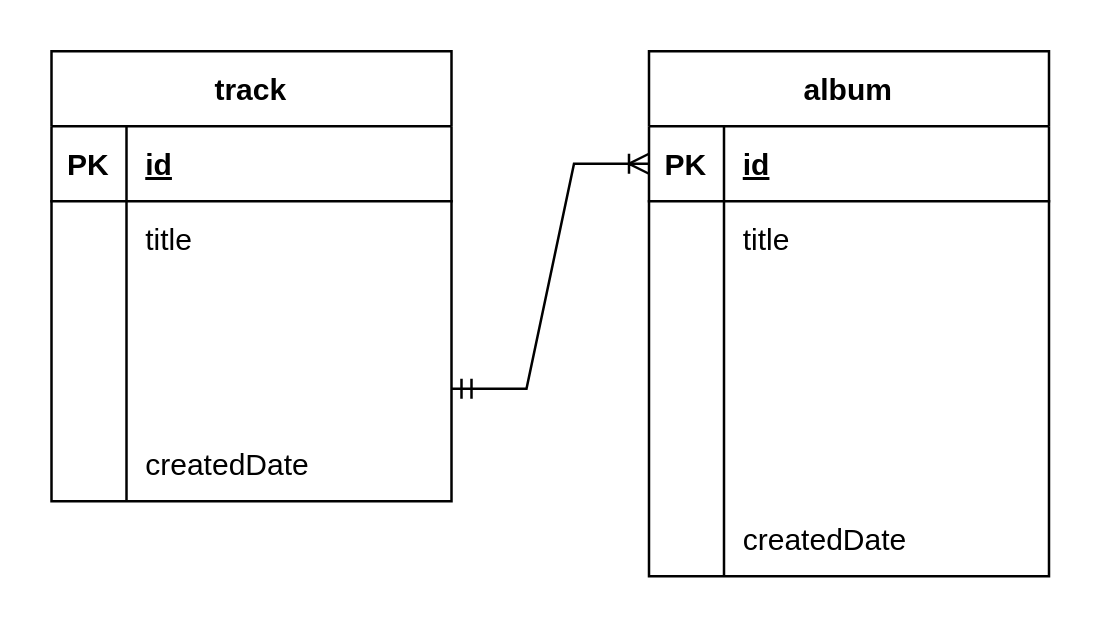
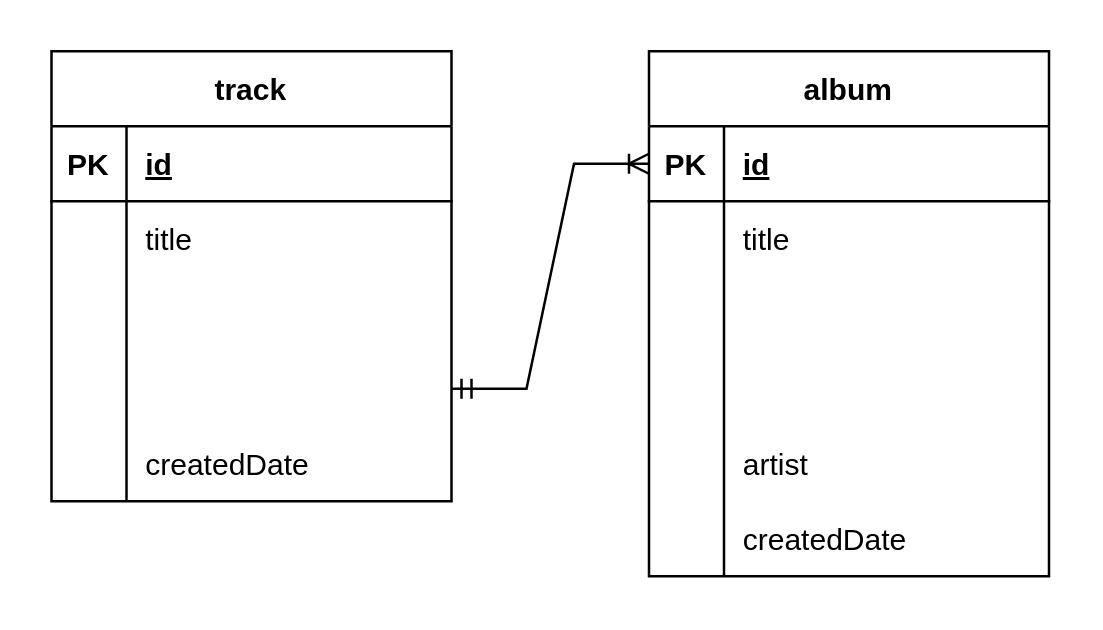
  <mxCell id="0" />
  <mxCell id="1" parent="0" />
  <mxCell id="2" value="album" style="shape=table;startSize=30;container=1;collapsible=1;childLayout=tableLayout;fixedRows=1;rowLines=0;fontStyle=1;align=center;resizeLast=1;" parent="1" vertex="1"><mxGeometry x="259" y="20" width="160" height="210" as="geometry" /></mxCell>
  <mxCell id="3" value="" style="shape=partialRectangle;collapsible=0;dropTarget=0;pointerEvents=0;fillColor=none;points=[[0,0.5],[1,0.5]];portConstraint=eastwest;top=0;left=0;right=0;bottom=1;" parent="2" vertex="1"><mxGeometry y="30" width="160" height="30" as="geometry" /></mxCell>
  <mxCell id="4" value="PK" style="shape=partialRectangle;overflow=hidden;connectable=0;fillColor=none;top=0;left=0;bottom=0;right=0;fontStyle=1;" parent="3" vertex="1"><mxGeometry width="30" height="30" as="geometry"><mxRectangle width="30" height="30" as="alternateBounds" /></mxGeometry></mxCell>
  <mxCell id="5" value="id" style="shape=partialRectangle;overflow=hidden;connectable=0;fillColor=none;top=0;left=0;bottom=0;right=0;align=left;spacingLeft=6;fontStyle=5;" parent="3" vertex="1"><mxGeometry x="30" width="130" height="30" as="geometry"><mxRectangle width="130" height="30" as="alternateBounds" /></mxGeometry></mxCell>
  <mxCell id="6" style="shape=partialRectangle;collapsible=0;dropTarget=0;pointerEvents=0;fillColor=none;points=[[0,0.5],[1,0.5]];portConstraint=eastwest;top=0;left=0;right=0;bottom=0;" parent="2" vertex="1"><mxGeometry y="60" width="160" height="30" as="geometry" /></mxCell>
  <mxCell id="7" style="shape=partialRectangle;overflow=hidden;connectable=0;fillColor=none;top=0;left=0;bottom=0;right=0;" parent="6" vertex="1"><mxGeometry width="30" height="30" as="geometry"><mxRectangle width="30" height="30" as="alternateBounds" /></mxGeometry></mxCell>
  <mxCell id="8" value="title" style="shape=partialRectangle;overflow=hidden;connectable=0;fillColor=none;top=0;left=0;bottom=0;right=0;align=left;spacingLeft=6;" parent="6" vertex="1"><mxGeometry x="30" width="130" height="30" as="geometry"><mxRectangle width="130" height="30" as="alternateBounds" /></mxGeometry></mxCell>
  <mxCell id="9" style="shape=partialRectangle;collapsible=0;dropTarget=0;pointerEvents=0;fillColor=none;points=[[0,0.5],[1,0.5]];portConstraint=eastwest;top=0;left=0;right=0;bottom=0;" parent="2" vertex="1"><mxGeometry y="90" width="160" height="30" as="geometry" /></mxCell>
  <mxCell id="10" style="shape=partialRectangle;overflow=hidden;connectable=0;fillColor=none;top=0;left=0;bottom=0;right=0;" parent="9" vertex="1"><mxGeometry width="30" height="30" as="geometry"><mxRectangle width="30" height="30" as="alternateBounds" /></mxGeometry></mxCell>
  <mxCell id="11" style="shape=partialRectangle;collapsible=0;dropTarget=0;pointerEvents=0;fillColor=none;points=[[0,0.5],[1,0.5]];portConstraint=eastwest;top=0;left=0;right=0;bottom=0;" parent="2" vertex="1"><mxGeometry y="120" width="160" height="30" as="geometry" /></mxCell>
  <mxCell id="12" value="" style="shape=partialRectangle;overflow=hidden;connectable=0;fillColor=none;top=0;left=0;bottom=0;right=0;" parent="11" vertex="1"><mxGeometry width="30" height="30" as="geometry"><mxRectangle width="30" height="30" as="alternateBounds" /></mxGeometry></mxCell>
  <mxCell id="13" value="" style="shape=partialRectangle;collapsible=0;dropTarget=0;pointerEvents=0;fillColor=none;points=[[0,0.5],[1,0.5]];portConstraint=eastwest;top=0;left=0;right=0;bottom=0;" parent="2" vertex="1"><mxGeometry y="150" width="160" height="30" as="geometry" /></mxCell>
  <mxCell id="14" value="" style="shape=partialRectangle;overflow=hidden;connectable=0;fillColor=none;top=0;left=0;bottom=0;right=0;" parent="13" vertex="1"><mxGeometry width="30" height="30" as="geometry"><mxRectangle width="30" height="30" as="alternateBounds" /></mxGeometry></mxCell>
+ <mxCell id="15" value="artist" style="shape=partialRectangle;overflow=hidden;connectable=0;fillColor=none;top=0;left=0;bottom=0;right=0;align=left;spacingLeft=6;" parent="13" vertex="1"><mxGeometry x="30" width="130" height="30" as="geometry"><mxRectangle width="130" height="30" as="alternateBounds" /></mxGeometry></mxCell>
  <mxCell id="16" value="" style="shape=partialRectangle;collapsible=0;dropTarget=0;pointerEvents=0;fillColor=none;points=[[0,0.5],[1,0.5]];portConstraint=eastwest;top=0;left=0;right=0;bottom=0;" parent="2" vertex="1"><mxGeometry y="180" width="160" height="30" as="geometry" /></mxCell>
  <mxCell id="17" value="" style="shape=partialRectangle;overflow=hidden;connectable=0;fillColor=none;top=0;left=0;bottom=0;right=0;" parent="16" vertex="1"><mxGeometry width="30" height="30" as="geometry"><mxRectangle width="30" height="30" as="alternateBounds" /></mxGeometry></mxCell>
  <mxCell id="18" value="createdDate" style="shape=partialRectangle;overflow=hidden;connectable=0;fillColor=none;top=0;left=0;bottom=0;right=0;align=left;spacingLeft=6;" parent="16" vertex="1"><mxGeometry x="30" width="130" height="30" as="geometry"><mxRectangle width="130" height="30" as="alternateBounds" /></mxGeometry></mxCell>
  <mxCell id="19" value="track" style="shape=table;startSize=30;container=1;collapsible=1;childLayout=tableLayout;fixedRows=1;rowLines=0;fontStyle=1;align=center;resizeLast=1;" parent="1" vertex="1"><mxGeometry x="20" y="20" width="160" height="180" as="geometry" /></mxCell>
  <mxCell id="20" value="" style="shape=partialRectangle;collapsible=0;dropTarget=0;pointerEvents=0;fillColor=none;points=[[0,0.5],[1,0.5]];portConstraint=eastwest;top=0;left=0;right=0;bottom=1;" parent="19" vertex="1"><mxGeometry y="30" width="160" height="30" as="geometry" /></mxCell>
  <mxCell id="21" value="PK" style="shape=partialRectangle;overflow=hidden;connectable=0;fillColor=none;top=0;left=0;bottom=0;right=0;fontStyle=1;" parent="20" vertex="1"><mxGeometry width="30" height="30" as="geometry"><mxRectangle width="30" height="30" as="alternateBounds" /></mxGeometry></mxCell>
  <mxCell id="22" value="id" style="shape=partialRectangle;overflow=hidden;connectable=0;fillColor=none;top=0;left=0;bottom=0;right=0;align=left;spacingLeft=6;fontStyle=5;" parent="20" vertex="1"><mxGeometry x="30" width="130" height="30" as="geometry"><mxRectangle width="130" height="30" as="alternateBounds" /></mxGeometry></mxCell>
  <mxCell id="23" value="" style="shape=partialRectangle;collapsible=0;dropTarget=0;pointerEvents=0;fillColor=none;points=[[0,0.5],[1,0.5]];portConstraint=eastwest;top=0;left=0;right=0;bottom=0;" parent="19" vertex="1"><mxGeometry y="60" width="160" height="30" as="geometry" /></mxCell>
  <mxCell id="24" value="" style="shape=partialRectangle;overflow=hidden;connectable=0;fillColor=none;top=0;left=0;bottom=0;right=0;" parent="23" vertex="1"><mxGeometry width="30" height="30" as="geometry"><mxRectangle width="30" height="30" as="alternateBounds" /></mxGeometry></mxCell>
  <mxCell id="25" value="title" style="shape=partialRectangle;overflow=hidden;connectable=0;fillColor=none;top=0;left=0;bottom=0;right=0;align=left;spacingLeft=6;" parent="23" vertex="1"><mxGeometry x="30" width="130" height="30" as="geometry"><mxRectangle width="130" height="30" as="alternateBounds" /></mxGeometry></mxCell>
  <mxCell id="26" value="" style="shape=partialRectangle;collapsible=0;dropTarget=0;pointerEvents=0;fillColor=none;points=[[0,0.5],[1,0.5]];portConstraint=eastwest;top=0;left=0;right=0;bottom=0;" parent="19" vertex="1"><mxGeometry y="90" width="160" height="30" as="geometry" /></mxCell>
  <mxCell id="27" value="" style="shape=partialRectangle;overflow=hidden;connectable=0;fillColor=none;top=0;left=0;bottom=0;right=0;" parent="26" vertex="1"><mxGeometry width="30" height="30" as="geometry"><mxRectangle width="30" height="30" as="alternateBounds" /></mxGeometry></mxCell>
  <mxCell id="28" value="" style="shape=partialRectangle;collapsible=0;dropTarget=0;pointerEvents=0;fillColor=none;points=[[0,0.5],[1,0.5]];portConstraint=eastwest;top=0;left=0;right=0;bottom=0;" vertex="1" parent="19"><mxGeometry y="120" width="160" height="30" as="geometry" /></mxCell>
  <mxCell id="29" value="" style="shape=partialRectangle;overflow=hidden;connectable=0;fillColor=none;top=0;left=0;bottom=0;right=0;" vertex="1" parent="28"><mxGeometry width="30" height="30" as="geometry"><mxRectangle width="30" height="30" as="alternateBounds" /></mxGeometry></mxCell>
  <mxCell id="30" value="" style="shape=partialRectangle;collapsible=0;dropTarget=0;pointerEvents=0;fillColor=none;points=[[0,0.5],[1,0.5]];portConstraint=eastwest;top=0;left=0;right=0;bottom=0;" vertex="1" parent="19"><mxGeometry y="150" width="160" height="30" as="geometry" /></mxCell>
  <mxCell id="31" value="" style="shape=partialRectangle;overflow=hidden;connectable=0;fillColor=none;top=0;left=0;bottom=0;right=0;" vertex="1" parent="30"><mxGeometry width="30" height="30" as="geometry"><mxRectangle width="30" height="30" as="alternateBounds" /></mxGeometry></mxCell>
  <mxCell id="32" value="createdDate" style="shape=partialRectangle;overflow=hidden;connectable=0;fillColor=none;top=0;left=0;bottom=0;right=0;align=left;spacingLeft=6;" vertex="1" parent="30"><mxGeometry x="30" width="130" height="30" as="geometry"><mxRectangle width="130" height="30" as="alternateBounds" /></mxGeometry></mxCell>
  <mxCell id="33" value="" style="edgeStyle=entityRelationEdgeStyle;fontSize=12;html=1;endArrow=ERoneToMany;startArrow=ERmandOne;rounded=0;entryX=0;entryY=0.5;entryDx=0;entryDy=0;" edge="1" parent="1" source="28" target="3"><mxGeometry width="100" height="100" relative="1" as="geometry"><mxPoint x="260" y="300" as="sourcePoint" /><mxPoint x="200" y="240" as="targetPoint" /></mxGeometry></mxCell>
